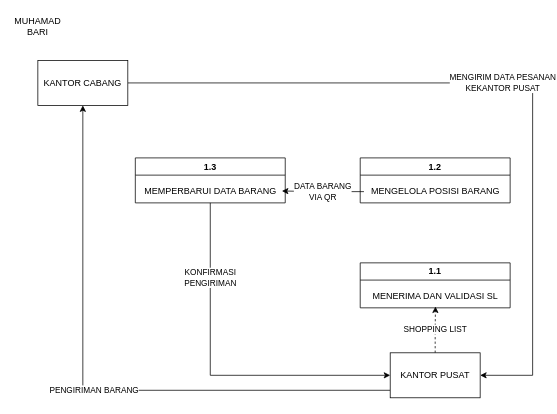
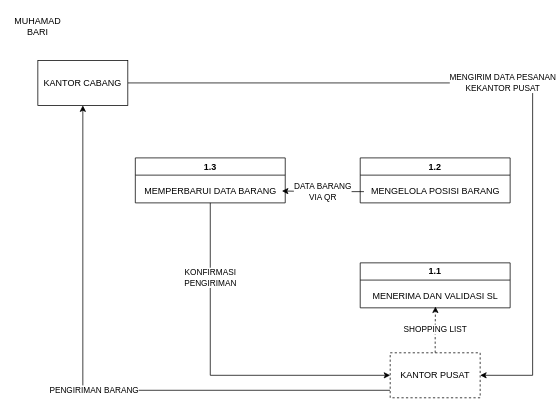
  <mxCell id="0" />
  <mxCell id="1" parent="0" />
  <mxCell id="2" value="&lt;div&gt;MENGIRIM DATA PESANAN&lt;/div&gt;&lt;div&gt;KEKANTOR PUSAT&lt;br&gt;&lt;/div&gt;" style="edgeStyle=orthogonalEdgeStyle;rounded=0;orthogonalLoop=1;jettySize=auto;html=1;entryX=1;entryY=0.5;entryDx=0;entryDy=0;" edge="1" parent="1" source="3" target="12"><mxGeometry relative="1" as="geometry"><mxPoint x="720" y="110" as="targetPoint" /><Array as="points"><mxPoint x="710" y="110" /><mxPoint x="710" y="500" /></Array></mxGeometry></mxCell>
  <mxCell id="3" value="KANTOR CABANG" style="rounded=0;whiteSpace=wrap;html=1;" vertex="1" parent="1"><mxGeometry x="50" y="80" width="120" height="60" as="geometry" /></mxCell>
  <mxCell id="4" value="1.3" style="swimlane;whiteSpace=wrap;html=1;" vertex="1" parent="1"><mxGeometry x="180" y="210" width="200" height="60" as="geometry" /></mxCell>
  <mxCell id="5" value="MEMPERBARUI DATA BARANG" style="text;html=1;align=center;verticalAlign=middle;resizable=0;points=[];autosize=1;strokeColor=none;fillColor=none;" vertex="1" parent="4"><mxGeometry x="5" y="30" width="190" height="30" as="geometry" /></mxCell>
  <mxCell id="6" value="1.2" style="swimlane;whiteSpace=wrap;html=1;" vertex="1" parent="1"><mxGeometry x="480" y="210" width="200" height="60" as="geometry" /></mxCell>
  <mxCell id="7" value="MENGELOLA POSISI BARANG" style="text;html=1;align=center;verticalAlign=middle;resizable=0;points=[];autosize=1;strokeColor=none;fillColor=none;" vertex="1" parent="6"><mxGeometry x="5" y="30" width="190" height="30" as="geometry" /></mxCell>
  <mxCell id="8" value="1.1" style="swimlane;whiteSpace=wrap;html=1;" vertex="1" parent="1"><mxGeometry x="480" y="350" width="200" height="60" as="geometry" /></mxCell>
  <mxCell id="9" value="MENERIMA DAN VALIDASI SL" style="text;html=1;align=center;verticalAlign=middle;resizable=0;points=[];autosize=1;strokeColor=none;fillColor=none;" vertex="1" parent="8"><mxGeometry x="10" y="30" width="180" height="30" as="geometry" /></mxCell>
  <mxCell id="10" value="PENGIRIMAN BARANG" style="edgeStyle=orthogonalEdgeStyle;rounded=0;orthogonalLoop=1;jettySize=auto;html=1;entryX=0.5;entryY=1;entryDx=0;entryDy=0;" edge="1" parent="1" source="12" target="3"><mxGeometry relative="1" as="geometry"><mxPoint x="100" y="500" as="targetPoint" /><Array as="points"><mxPoint x="110" y="520" /></Array></mxGeometry></mxCell>
  <mxCell id="11" value="SHOPPING LIST" style="edgeStyle=orthogonalEdgeStyle;rounded=0;orthogonalLoop=1;jettySize=auto;html=1;entryX=0.502;entryY=0.943;entryDx=0;entryDy=0;entryPerimeter=0;dashed=1;" edge="1" parent="1" source="12" target="9"><mxGeometry relative="1" as="geometry" /></mxCell>
- <mxCell id="12" value="KANTOR PUSAT" style="rounded=0;whiteSpace=wrap;html=1;" vertex="1" parent="1"><mxGeometry x="520" y="470" width="120" height="60" as="geometry" /></mxCell>
+ <mxCell id="12" value="KANTOR PUSAT" style="rounded=0;whiteSpace=wrap;html=1;dashed=1;" vertex="1" parent="1"><mxGeometry x="520" y="470" width="120" height="60" as="geometry" /></mxCell>
  <mxCell id="13" value="&lt;div&gt;KONFIRMASI &lt;br&gt;&lt;/div&gt;&lt;div&gt;PENGIRIMAN&lt;/div&gt;" style="edgeStyle=orthogonalEdgeStyle;rounded=0;orthogonalLoop=1;jettySize=auto;html=1;entryX=0;entryY=0.5;entryDx=0;entryDy=0;" edge="1" parent="1" source="5" target="12"><mxGeometry x="-0.575" relative="1" as="geometry"><mxPoint x="280" y="500" as="targetPoint" /><Array as="points"><mxPoint x="280" y="500" /></Array><mxPoint as="offset" /></mxGeometry></mxCell>
  <mxCell id="14" value="&lt;div&gt;DATA BARANG &lt;br&gt;&lt;/div&gt;&lt;div&gt;VIA QR&lt;/div&gt;" style="edgeStyle=orthogonalEdgeStyle;rounded=0;orthogonalLoop=1;jettySize=auto;html=1;entryX=1.003;entryY=0.473;entryDx=0;entryDy=0;entryPerimeter=0;" edge="1" parent="1" source="7" target="5"><mxGeometry relative="1" as="geometry" /></mxCell>
  <mxCell id="15" value="MUHAMAD BARI" style="text;html=1;strokeColor=none;fillColor=none;align=center;verticalAlign=middle;whiteSpace=wrap;rounded=0;" vertex="1" parent="1"><mxGeometry width="60" height="30" as="geometry" x="20" y="20" /></mxCell>
